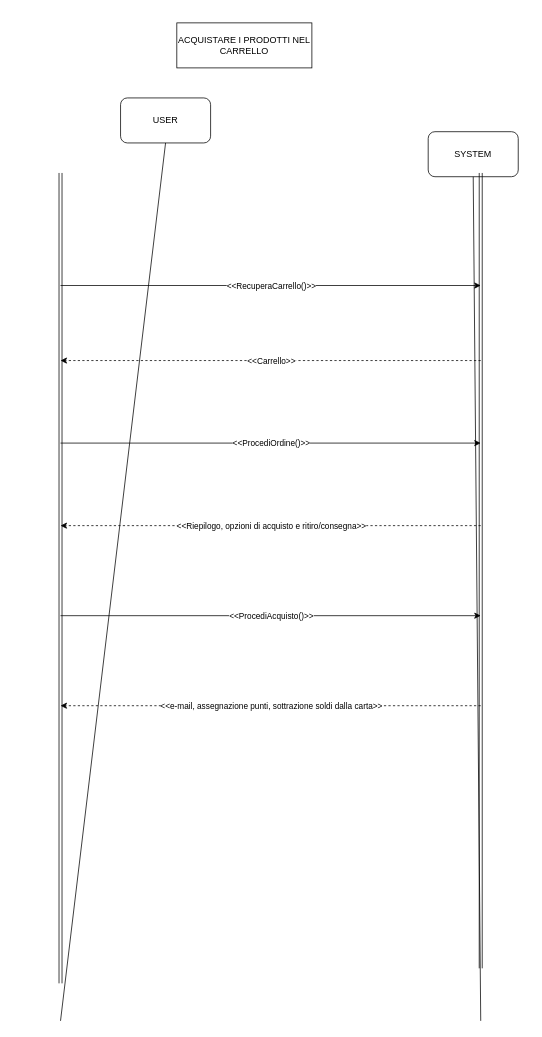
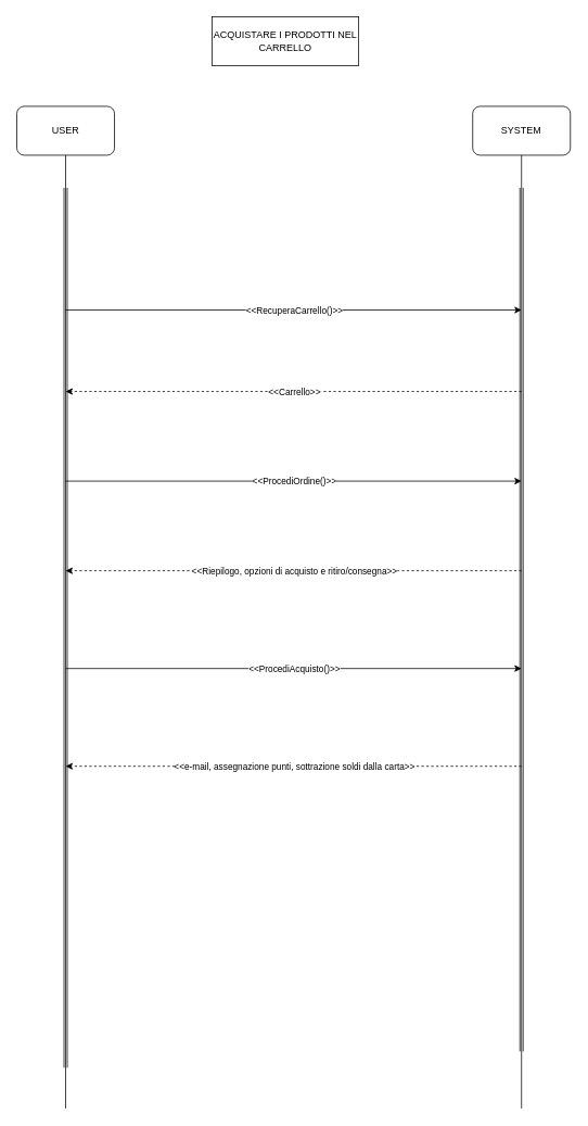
  <mxCell id="0" />
  <mxCell id="1" parent="0" />
- <mxCell id="2" value="USER" style="rounded=1;whiteSpace=wrap;html=1;" parent="1" vertex="1"><mxGeometry x="160" y="130" width="120" height="60" as="geometry" /></mxCell>
- <mxCell id="3" value="SYSTEM" style="rounded=1;whiteSpace=wrap;html=1;" parent="1" vertex="1"><mxGeometry x="570" y="175" width="120" height="60" as="geometry" /></mxCell>
+ <mxCell id="2" value="USER" style="rounded=1;whiteSpace=wrap;html=1;" parent="1" vertex="1"><mxGeometry x="20" y="130" width="120" height="60" as="geometry" /></mxCell>
+ <mxCell id="3" value="SYSTEM" style="rounded=1;whiteSpace=wrap;html=1;" parent="1" vertex="1"><mxGeometry x="580" y="130" width="120" height="60" as="geometry" /></mxCell>
  <mxCell id="4" value="" style="endArrow=none;html=1;exitX=0.5;exitY=1;exitDx=0;exitDy=0;" parent="1" source="2" edge="1"><mxGeometry width="50" height="50" relative="1" as="geometry"><mxPoint x="480" y="620" as="sourcePoint" /><mxPoint x="80" y="1360" as="targetPoint" /></mxGeometry></mxCell>
  <mxCell id="5" value="" style="endArrow=none;html=1;entryX=0.5;entryY=1;entryDx=0;entryDy=0;" parent="1" target="3" edge="1"><mxGeometry width="50" height="50" relative="1" as="geometry"><mxPoint x="640" y="1360" as="sourcePoint" /><mxPoint x="530" y="570" as="targetPoint" /></mxGeometry></mxCell>
  <mxCell id="6" value="" style="shape=link;html=1;" parent="1" edge="1"><mxGeometry width="100" relative="1" as="geometry"><mxPoint x="80" y="230" as="sourcePoint" /><mxPoint x="80" y="1310" as="targetPoint" /></mxGeometry></mxCell>
  <mxCell id="7" value="" style="shape=link;html=1;" parent="1" edge="1"><mxGeometry width="100" relative="1" as="geometry"><mxPoint x="640" y="230" as="sourcePoint" /><mxPoint x="640" y="1290" as="targetPoint" /></mxGeometry></mxCell>
- <mxCell id="8" value="ACQUISTARE I PRODOTTI NEL CARRELLO" style="rounded=0;whiteSpace=wrap;html=1;" parent="1" vertex="1"><mxGeometry x="235" y="30" width="180" height="60" as="geometry" /></mxCell>
+ <mxCell id="8" value="ACQUISTARE I PRODOTTI NEL CARRELLO" style="rounded=0;whiteSpace=wrap;html=1;" parent="1" vertex="1"><mxGeometry x="260" y="20" width="180" height="60" as="geometry" /></mxCell>
  <mxCell id="9" value="" style="endArrow=classic;html=1;" parent="1" edge="1"><mxGeometry relative="1" as="geometry"><mxPoint x="80" y="380" as="sourcePoint" /><mxPoint x="640" y="380" as="targetPoint" /><Array as="points"><mxPoint x="360" y="380" /></Array></mxGeometry></mxCell>
  <mxCell id="10" value="&amp;lt;&amp;lt;RecuperaCarrello()&amp;gt;&amp;gt;" style="edgeLabel;resizable=0;html=1;align=center;verticalAlign=middle;" parent="9" connectable="0" vertex="1"><mxGeometry relative="1" as="geometry" /></mxCell>
  <mxCell id="11" value="" style="endArrow=classic;html=1;" parent="1" edge="1"><mxGeometry relative="1" as="geometry"><mxPoint x="80" y="590" as="sourcePoint" /><mxPoint x="640" y="590" as="targetPoint" /><Array as="points"><mxPoint x="360" y="590" /></Array></mxGeometry></mxCell>
  <mxCell id="12" value="&amp;lt;&amp;lt;ProcediOrdine()&amp;gt;&amp;gt;" style="edgeLabel;resizable=0;html=1;align=center;verticalAlign=middle;" parent="11" connectable="0" vertex="1"><mxGeometry relative="1" as="geometry" /></mxCell>
  <mxCell id="13" value="" style="endArrow=classic;html=1;dashed=1;" parent="1" edge="1"><mxGeometry relative="1" as="geometry"><mxPoint x="640" y="480" as="sourcePoint" /><mxPoint x="80" y="480" as="targetPoint" /></mxGeometry></mxCell>
  <mxCell id="14" value="&amp;lt;&amp;lt;Carrello&amp;gt;&amp;gt;" style="edgeLabel;resizable=0;html=1;align=center;verticalAlign=middle;" parent="13" connectable="0" vertex="1"><mxGeometry relative="1" as="geometry" /></mxCell>
  <mxCell id="15" value="" style="endArrow=classic;html=1;dashed=1;" parent="1" edge="1"><mxGeometry relative="1" as="geometry"><mxPoint x="640" y="700" as="sourcePoint" /><mxPoint x="80" y="700" as="targetPoint" /></mxGeometry></mxCell>
  <mxCell id="16" value="&amp;lt;&amp;lt;Riepilogo, opzioni di acquisto e ritiro/consegna&amp;gt;&amp;gt;" style="edgeLabel;resizable=0;html=1;align=center;verticalAlign=middle;" parent="15" connectable="0" vertex="1"><mxGeometry relative="1" as="geometry" /></mxCell>
  <mxCell id="17" value="" style="endArrow=classic;html=1;" parent="1" edge="1"><mxGeometry relative="1" as="geometry"><mxPoint x="80" y="820" as="sourcePoint" /><mxPoint x="640" y="820" as="targetPoint" /><Array as="points"><mxPoint x="360" y="820" /></Array></mxGeometry></mxCell>
  <mxCell id="18" value="&amp;lt;&amp;lt;ProcediAcquisto()&amp;gt;&amp;gt;" style="edgeLabel;resizable=0;html=1;align=center;verticalAlign=middle;" parent="17" connectable="0" vertex="1"><mxGeometry relative="1" as="geometry" /></mxCell>
  <mxCell id="19" value="" style="endArrow=classic;html=1;dashed=1;" parent="1" edge="1"><mxGeometry relative="1" as="geometry"><mxPoint x="640" y="940" as="sourcePoint" /><mxPoint x="80" y="940" as="targetPoint" /></mxGeometry></mxCell>
  <mxCell id="20" value="&amp;lt;&amp;lt;e-mail, assegnazione punti, sottrazione soldi dalla carta&amp;gt;&amp;gt;" style="edgeLabel;resizable=0;html=1;align=center;verticalAlign=middle;" parent="19" connectable="0" vertex="1"><mxGeometry relative="1" as="geometry" /></mxCell>
